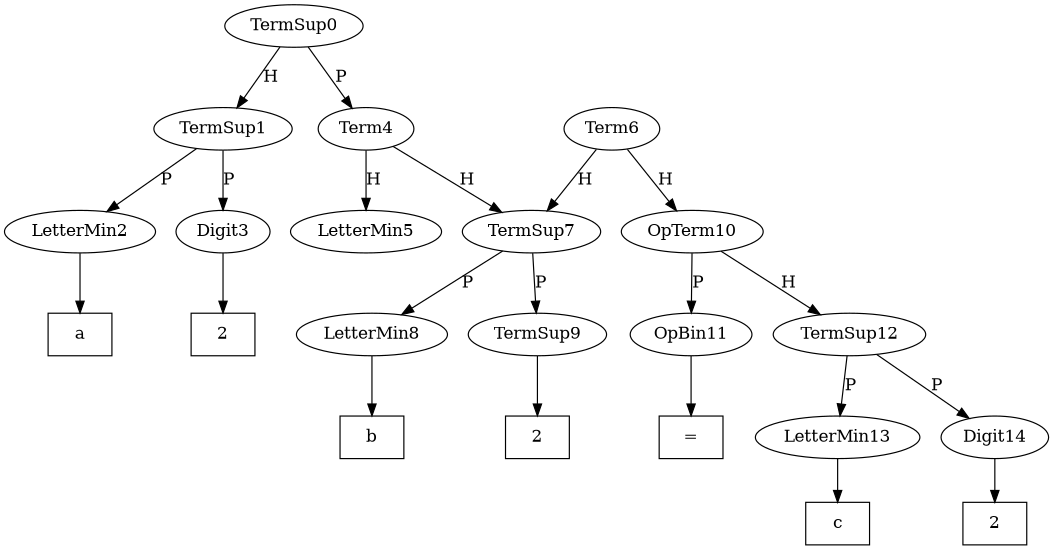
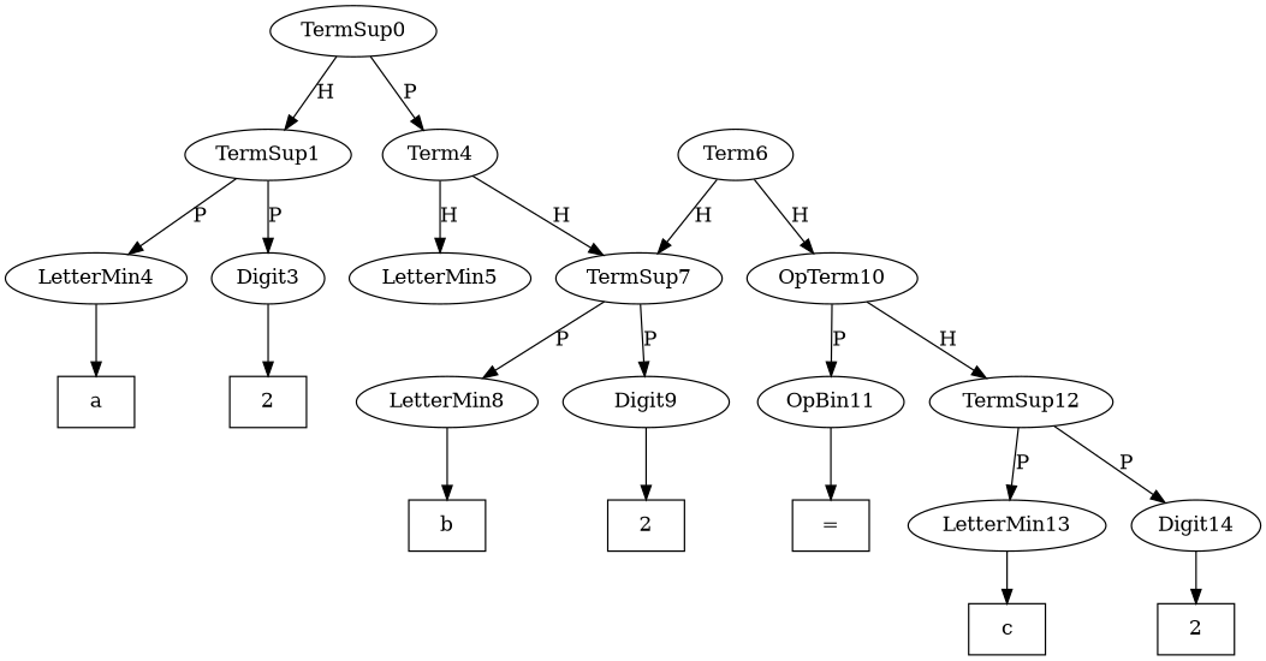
  digraph {
    TermSup0
    TermSup1
    Term4
-   LetterMin2
+   LetterMin2 [label=LetterMin4]
    Digit3
    LetterMin5
    TermSup7
    n8 [label=a shape=box]
    n9 [label=2 shape=box]
    Term6
    OpTerm10
    LetterMin8
-   Digit9 [label=TermSup9]
+   Digit9
    OpBin11
    TermSup12
    n16 [label=b shape=box]
    n17 [label=2 shape=box]
    n18 [label="=" shape=box]
    LetterMin13
    Digit14
    n21 [label=c shape=box]
    n22 [label=2 shape=box]
    TermSup0 -> TermSup1 [label=H]
    TermSup0 -> Term4 [label=P]
    TermSup1 -> LetterMin2 [label=P]
    TermSup1 -> Digit3 [label=P]
    Term4 -> LetterMin5 [label=H]
    Term4 -> TermSup7 [label=H]
    LetterMin2 -> n8
    Digit3 -> n9
    TermSup7 -> LetterMin8 [label=P]
    TermSup7 -> Digit9 [label=P]
    Term6 -> TermSup7 [label=H]
    Term6 -> OpTerm10 [label=H]
    OpTerm10 -> OpBin11 [label=P]
    OpTerm10 -> TermSup12 [label=H]
    LetterMin8 -> n16
    Digit9 -> n17
    OpBin11 -> n18
    TermSup12 -> LetterMin13 [label=P]
    TermSup12 -> Digit14 [label=P]
    LetterMin13 -> n21
    Digit14 -> n22
  }
